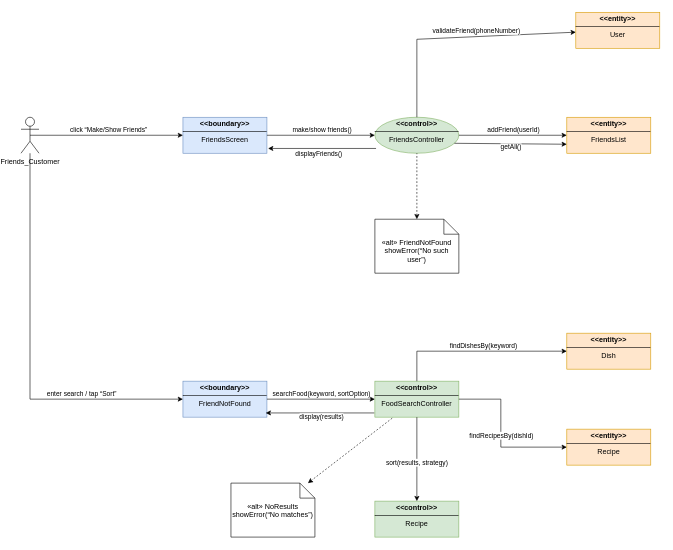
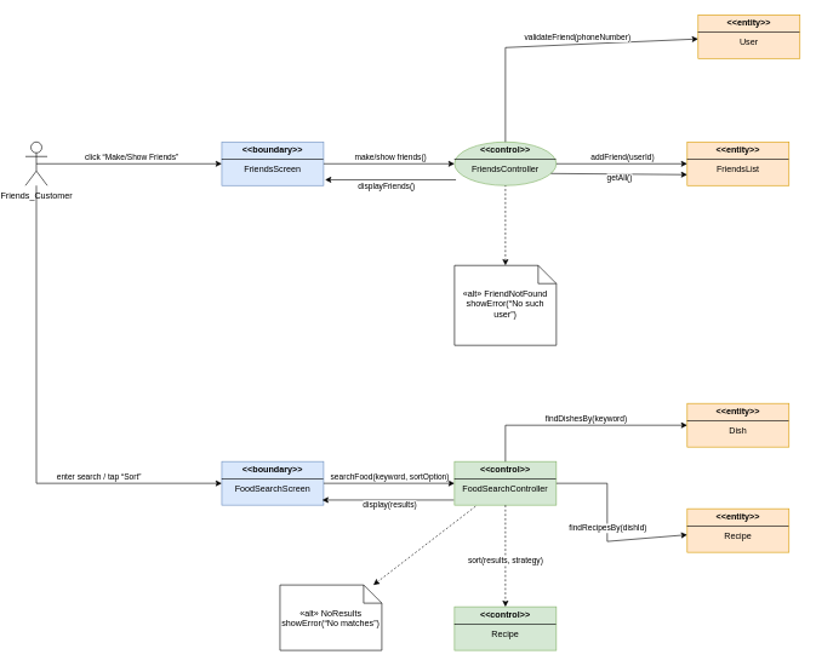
  <mxCell id="0" />
  <mxCell id="1" parent="0" />
  <mxCell id="2" value="Friends_Customer" style="shape=umlActor;verticalLabelPosition=bottom;verticalAlign=top;html=1;" vertex="1" parent="1"><mxGeometry x="20" y="195" width="30" height="60" as="geometry" /></mxCell>
  <mxCell id="3" value="&lt;p style=&quot;margin:0px;margin-top:4px;text-align:center;&quot;&gt;&lt;b&gt;&amp;lt;&amp;lt;boundary&amp;gt;&amp;gt;&lt;/b&gt;&lt;/p&gt;&lt;hr size=&quot;1&quot; style=&quot;border-style:solid;&quot;&gt;&lt;div style=&quot;text-align: center; height: 2px;&quot;&gt;FriendsScreen&lt;/div&gt;" style="verticalAlign=top;align=left;overflow=fill;html=1;whiteSpace=wrap;fillColor=#dae8fc;strokeColor=#6c8ebf;" vertex="1" parent="1"><mxGeometry x="290" y="195" width="140" height="60" as="geometry" /></mxCell>
  <mxCell id="4" value="" style="endArrow=classic;html=1;rounded=0;exitX=0.5;exitY=0.5;exitDx=0;exitDy=0;exitPerimeter=0;" edge="1" parent="1" source="2" target="3"><mxGeometry width="50" height="50" relative="1" as="geometry"><mxPoint x="370" y="515" as="sourcePoint" /><mxPoint x="420" y="465" as="targetPoint" /></mxGeometry></mxCell>
  <mxCell id="5" value="click “Make/Show Friends”" style="edgeLabel;html=1;align=center;verticalAlign=middle;resizable=0;points=[];" vertex="1" connectable="0" parent="4"><mxGeometry x="0.005" y="-2" relative="1" as="geometry"><mxPoint x="2" y="-12" as="offset" /></mxGeometry></mxCell>
  <mxCell id="6" value="&lt;p style=&quot;margin:0px;margin-top:4px;text-align:center;&quot;&gt;&lt;b&gt;&amp;lt;&amp;lt;control&amp;gt;&amp;gt;&lt;/b&gt;&lt;/p&gt;&lt;hr size=&quot;1&quot; style=&quot;border-style:solid;&quot;&gt;&lt;div style=&quot;text-align: center; height: 2px;&quot;&gt;FriendsController&lt;/div&gt;" style="ellipse;verticalAlign=top;align=left;overflow=fill;html=1;whiteSpace=wrap;fillColor=#d5e8d4;strokeColor=#82b366;" vertex="1" parent="1"><mxGeometry x="610" y="195" width="140" height="60" as="geometry" /></mxCell>
  <mxCell id="7" value="" style="endArrow=classic;html=1;rounded=0;" edge="1" parent="1" source="3" target="6"><mxGeometry width="50" height="50" relative="1" as="geometry"><mxPoint x="370" y="515" as="sourcePoint" /><mxPoint x="420" y="465" as="targetPoint" /></mxGeometry></mxCell>
  <mxCell id="8" value="make/show friends()" style="edgeLabel;html=1;align=center;verticalAlign=middle;resizable=0;points=[];" vertex="1" connectable="0" parent="7"><mxGeometry x="0.012" y="-3" relative="1" as="geometry"><mxPoint y="-13" as="offset" /></mxGeometry></mxCell>
  <mxCell id="9" value="&lt;p style=&quot;margin:0px;margin-top:4px;text-align:center;&quot;&gt;&lt;b&gt;&amp;lt;&amp;lt;entity&amp;gt;&amp;gt;&lt;/b&gt;&lt;/p&gt;&lt;hr size=&quot;1&quot; style=&quot;border-style:solid;&quot;&gt;&lt;div style=&quot;text-align: center; height: 2px;&quot;&gt;FriendsList&lt;/div&gt;" style="verticalAlign=top;align=left;overflow=fill;html=1;whiteSpace=wrap;fillColor=#ffe6cc;strokeColor=#d79b00;" vertex="1" parent="1"><mxGeometry x="930" y="195" width="140" height="60" as="geometry" /></mxCell>
  <mxCell id="10" value="" style="endArrow=classic;html=1;rounded=0;" edge="1" parent="1" source="6" target="9"><mxGeometry width="50" height="50" relative="1" as="geometry"><mxPoint x="370" y="415" as="sourcePoint" /><mxPoint x="420" y="365" as="targetPoint" /></mxGeometry></mxCell>
  <mxCell id="11" value="addFriend(userId)" style="edgeLabel;html=1;align=center;verticalAlign=middle;resizable=0;points=[];" vertex="1" connectable="0" parent="10"><mxGeometry x="-0.011" relative="1" as="geometry"><mxPoint x="1" y="-10" as="offset" /></mxGeometry></mxCell>
  <mxCell id="12" value="&lt;p style=&quot;margin:0px;margin-top:4px;text-align:center;&quot;&gt;&lt;b&gt;&amp;lt;&amp;lt;entity&amp;gt;&amp;gt;&lt;/b&gt;&lt;/p&gt;&lt;hr size=&quot;1&quot; style=&quot;border-style:solid;&quot;&gt;&lt;div style=&quot;text-align: center; height: 2px;&quot;&gt;User&lt;/div&gt;" style="verticalAlign=top;align=left;overflow=fill;html=1;whiteSpace=wrap;fillColor=#ffe6cc;strokeColor=#d79b00;" vertex="1" parent="1"><mxGeometry x="945" y="20" width="140" height="60" as="geometry" /></mxCell>
  <mxCell id="13" value="" style="endArrow=classic;html=1;rounded=0;" edge="1" parent="1" source="6" target="12"><mxGeometry width="50" height="50" relative="1" as="geometry"><mxPoint x="380" y="315" as="sourcePoint" /><mxPoint x="430" y="265" as="targetPoint" /><Array as="points"><mxPoint x="680" y="65" /></Array></mxGeometry></mxCell>
  <mxCell id="14" value="validateFriend(phoneNumber)" style="edgeLabel;html=1;align=center;verticalAlign=middle;resizable=0;points=[];" vertex="1" connectable="0" parent="13"><mxGeometry x="0.142" relative="1" as="geometry"><mxPoint x="3" y="-10" as="offset" /></mxGeometry></mxCell>
- <mxCell id="15" value="&lt;div&gt;«alt» FriendNotFound&lt;/div&gt;&lt;div&gt;showError(“No such user”)&lt;/div&gt;" style="shape=note2;boundedLbl=1;whiteSpace=wrap;html=1;size=25;verticalAlign=top;align=center;" vertex="1" parent="1"><mxGeometry x="610" y="365" width="140" height="90" as="geometry" /></mxCell>
+ <mxCell id="15" value="&lt;div&gt;«alt» FriendNotFound&lt;/div&gt;&lt;div&gt;showError(“No such user”)&lt;/div&gt;" style="shape=note2;boundedLbl=1;whiteSpace=wrap;html=1;size=25;verticalAlign=top;align=center;" vertex="1" parent="1"><mxGeometry x="610" y="365" width="140" height="110" as="geometry" /></mxCell>
  <mxCell id="16" value="" style="endArrow=none;dashed=1;html=1;rounded=0;strokeColor=default;startArrow=classic;startFill=1;" edge="1" parent="1" source="15" target="6"><mxGeometry width="50" height="50" relative="1" as="geometry"><mxPoint x="390" y="315" as="sourcePoint" /><mxPoint x="830" y="335" as="targetPoint" /></mxGeometry></mxCell>
- <mxCell id="17" value="&lt;p style=&quot;margin:0px;margin-top:4px;text-align:center;&quot;&gt;&lt;b&gt;&amp;lt;&amp;lt;boundary&amp;gt;&amp;gt;&lt;/b&gt;&lt;/p&gt;&lt;hr size=&quot;1&quot; style=&quot;border-style:solid;&quot;&gt;&lt;div style=&quot;text-align: center; height: 2px;&quot;&gt;FriendNotFound&lt;/div&gt;" style="verticalAlign=top;align=left;overflow=fill;html=1;whiteSpace=wrap;fillColor=#dae8fc;strokeColor=#6c8ebf;" vertex="1" parent="1"><mxGeometry x="290" y="635" width="140" height="60" as="geometry" /></mxCell>
+ <mxCell id="17" value="&lt;p style=&quot;margin:0px;margin-top:4px;text-align:center;&quot;&gt;&lt;b&gt;&amp;lt;&amp;lt;boundary&amp;gt;&amp;gt;&lt;/b&gt;&lt;/p&gt;&lt;hr size=&quot;1&quot; style=&quot;border-style:solid;&quot;&gt;&lt;div style=&quot;text-align: center; height: 2px;&quot;&gt;FoodSearchScreen&lt;/div&gt;" style="verticalAlign=top;align=left;overflow=fill;html=1;whiteSpace=wrap;fillColor=#dae8fc;strokeColor=#6c8ebf;" vertex="1" parent="1"><mxGeometry x="290" y="635" width="140" height="60" as="geometry" /></mxCell>
  <mxCell id="18" value="" style="endArrow=classic;html=1;rounded=0;" edge="1" parent="1" source="2" target="17"><mxGeometry width="50" height="50" relative="1" as="geometry"><mxPoint x="390" y="565" as="sourcePoint" /><mxPoint x="440" y="515" as="targetPoint" /><Array as="points"><mxPoint x="35" y="665" /></Array></mxGeometry></mxCell>
  <mxCell id="19" value="enter search / tap “Sort”" style="edgeLabel;html=1;align=center;verticalAlign=middle;resizable=0;points=[];" vertex="1" connectable="0" parent="18"><mxGeometry x="0.456" relative="1" as="geometry"><mxPoint x="11" y="-10" as="offset" /></mxGeometry></mxCell>
  <mxCell id="20" value="&lt;p style=&quot;margin:0px;margin-top:4px;text-align:center;&quot;&gt;&lt;b&gt;&amp;lt;&amp;lt;control&amp;gt;&amp;gt;&lt;/b&gt;&lt;/p&gt;&lt;hr size=&quot;1&quot; style=&quot;border-style:solid;&quot;&gt;&lt;div style=&quot;text-align: center; height: 2px;&quot;&gt;FoodSearchController&lt;/div&gt;" style="verticalAlign=top;align=left;overflow=fill;html=1;whiteSpace=wrap;fillColor=#d5e8d4;strokeColor=#82b366;" vertex="1" parent="1"><mxGeometry x="610" y="635" width="140" height="60" as="geometry" /></mxCell>
  <mxCell id="21" value="" style="endArrow=classic;html=1;rounded=0;" edge="1" parent="1" source="17" target="20"><mxGeometry width="50" height="50" relative="1" as="geometry"><mxPoint x="390" y="565" as="sourcePoint" /><mxPoint x="440" y="515" as="targetPoint" /></mxGeometry></mxCell>
  <mxCell id="22" value="searchFood(keyword, sortOption)" style="edgeLabel;html=1;align=center;verticalAlign=middle;resizable=0;points=[];" vertex="1" connectable="0" parent="21"><mxGeometry x="-0.044" y="1" relative="1" as="geometry"><mxPoint x="4" y="-9" as="offset" /></mxGeometry></mxCell>
  <mxCell id="23" value="&lt;p style=&quot;margin:0px;margin-top:4px;text-align:center;&quot;&gt;&lt;b&gt;&amp;lt;&amp;lt;entity&amp;gt;&amp;gt;&lt;/b&gt;&lt;/p&gt;&lt;hr size=&quot;1&quot; style=&quot;border-style:solid;&quot;&gt;&lt;div style=&quot;text-align: center; height: 2px;&quot;&gt;Dish&lt;/div&gt;" style="verticalAlign=top;align=left;overflow=fill;html=1;whiteSpace=wrap;fillColor=#ffe6cc;strokeColor=#d79b00;" vertex="1" parent="1"><mxGeometry x="930" y="555" width="140" height="60" as="geometry" /></mxCell>
- <mxCell id="24" value="&lt;p style=&quot;margin:0px;margin-top:4px;text-align:center;&quot;&gt;&lt;b&gt;&amp;lt;&amp;lt;entity&amp;gt;&amp;gt;&lt;/b&gt;&lt;/p&gt;&lt;hr size=&quot;1&quot; style=&quot;border-style:solid;&quot;&gt;&lt;div style=&quot;text-align: center; height: 2px;&quot;&gt;Recipe&lt;/div&gt;" style="verticalAlign=top;align=left;overflow=fill;html=1;whiteSpace=wrap;fillColor=#ffe6cc;strokeColor=#d79b00;" vertex="1" parent="1"><mxGeometry x="930" y="715" width="140" height="60" as="geometry" /></mxCell>
+ <mxCell id="24" value="&lt;p style=&quot;margin:0px;margin-top:4px;text-align:center;&quot;&gt;&lt;b&gt;&amp;lt;&amp;lt;entity&amp;gt;&amp;gt;&lt;/b&gt;&lt;/p&gt;&lt;hr size=&quot;1&quot; style=&quot;border-style:solid;&quot;&gt;&lt;div style=&quot;text-align: center; height: 2px;&quot;&gt;Recipe&lt;/div&gt;" style="verticalAlign=top;align=left;overflow=fill;html=1;whiteSpace=wrap;fillColor=#ffe6cc;strokeColor=#d79b00;" vertex="1" parent="1"><mxGeometry x="930" y="700" width="140" height="60" as="geometry" /></mxCell>
  <mxCell id="25" value="" style="endArrow=classic;html=1;rounded=0;" edge="1" parent="1" source="20" target="23"><mxGeometry width="50" height="50" relative="1" as="geometry"><mxPoint x="720" y="565" as="sourcePoint" /><mxPoint x="770" y="515" as="targetPoint" /><Array as="points"><mxPoint x="680" y="585" /></Array></mxGeometry></mxCell>
  <mxCell id="26" value="findDishesBy(keyword)" style="edgeLabel;html=1;align=center;verticalAlign=middle;resizable=0;points=[];" vertex="1" connectable="0" parent="25"><mxGeometry x="-0.027" y="2" relative="1" as="geometry"><mxPoint x="14" y="-8" as="offset" /></mxGeometry></mxCell>
  <mxCell id="27" value="" style="endArrow=classic;html=1;rounded=0;" edge="1" parent="1" source="20" target="24"><mxGeometry width="50" height="50" relative="1" as="geometry"><mxPoint x="660" y="815" as="sourcePoint" /><mxPoint x="910" y="765" as="targetPoint" /><Array as="points"><mxPoint x="820" y="665" /><mxPoint x="820" y="745" /></Array></mxGeometry></mxCell>
  <mxCell id="28" value="findRecipesBy(dishId)" style="edgeLabel;html=1;align=center;verticalAlign=middle;resizable=0;points=[];" vertex="1" connectable="0" parent="27"><mxGeometry x="0.08" relative="1" as="geometry"><mxPoint y="-10" as="offset" /></mxGeometry></mxCell>
  <mxCell id="29" value="&lt;p style=&quot;margin:0px;margin-top:4px;text-align:center;&quot;&gt;&lt;b&gt;&amp;lt;&amp;lt;control&amp;gt;&amp;gt;&lt;/b&gt;&lt;/p&gt;&lt;hr size=&quot;1&quot; style=&quot;border-style:solid;&quot;&gt;&lt;div style=&quot;text-align: center; height: 2px;&quot;&gt;Recipe&lt;/div&gt;" style="verticalAlign=top;align=left;overflow=fill;html=1;whiteSpace=wrap;fillColor=#d5e8d4;strokeColor=#82b366;" vertex="1" parent="1"><mxGeometry x="610" y="835" width="140" height="60" as="geometry" /></mxCell>
- <mxCell id="30" value="" style="endArrow=classic;html=1;rounded=0;" edge="1" parent="1" source="20" target="29"><mxGeometry width="50" height="50" relative="1" as="geometry"><mxPoint x="720" y="665" as="sourcePoint" /><mxPoint x="770" y="615" as="targetPoint" /></mxGeometry></mxCell>
+ <mxCell id="30" value="" style="endArrow=classic;html=1;rounded=0;dashed=1;" edge="1" parent="1" source="20" target="29"><mxGeometry width="50" height="50" relative="1" as="geometry"><mxPoint x="720" y="665" as="sourcePoint" /><mxPoint x="770" y="615" as="targetPoint" /></mxGeometry></mxCell>
  <mxCell id="31" value="sort(results, strategy)" style="edgeLabel;html=1;align=center;verticalAlign=middle;resizable=0;points=[];" vertex="1" connectable="0" parent="30"><mxGeometry x="0.071" y="-1" relative="1" as="geometry"><mxPoint as="offset" /></mxGeometry></mxCell>
  <mxCell id="32" value="&lt;div&gt;«alt» NoResults&lt;/div&gt;&lt;div&gt;showError(“No matches”)&lt;/div&gt;" style="shape=note2;boundedLbl=1;whiteSpace=wrap;html=1;size=25;verticalAlign=top;align=center;" vertex="1" parent="1"><mxGeometry x="370" y="805" width="140" height="90" as="geometry" /></mxCell>
  <mxCell id="33" value="" style="endArrow=none;dashed=1;html=1;rounded=0;strokeColor=default;startArrow=classic;startFill=1;" edge="1" parent="1" source="32" target="20"><mxGeometry width="50" height="50" relative="1" as="geometry"><mxPoint x="530" y="815" as="sourcePoint" /><mxPoint x="530" y="705" as="targetPoint" /></mxGeometry></mxCell>
  <mxCell id="34" value="" style="endArrow=classic;html=1;rounded=0;exitX=0.014;exitY=0.867;exitDx=0;exitDy=0;entryX=1.014;entryY=0.867;entryDx=0;entryDy=0;exitPerimeter=0;entryPerimeter=0;" edge="1" parent="1" source="6" target="3"><mxGeometry width="50" height="50" relative="1" as="geometry"><mxPoint x="590" y="195" as="sourcePoint" /><mxPoint x="640" y="145" as="targetPoint" /></mxGeometry></mxCell>
  <mxCell id="35" value="&amp;nbsp;displayFriends()" style="edgeLabel;html=1;align=center;verticalAlign=middle;resizable=0;points=[];" vertex="1" connectable="0" parent="34"><mxGeometry x="0.077" y="2" relative="1" as="geometry"><mxPoint y="6" as="offset" /></mxGeometry></mxCell>
  <mxCell id="36" value="" style="endArrow=classic;html=1;rounded=0;entryX=0.986;entryY=0.883;entryDx=0;entryDy=0;entryPerimeter=0;" edge="1" parent="1" target="17"><mxGeometry width="50" height="50" relative="1" as="geometry"><mxPoint x="609" y="688" as="sourcePoint" /><mxPoint x="640" y="645" as="targetPoint" /></mxGeometry></mxCell>
  <mxCell id="37" value="display(results)" style="edgeLabel;html=1;align=center;verticalAlign=middle;resizable=0;points=[];" vertex="1" connectable="0" parent="36"><mxGeometry x="0.116" relative="1" as="geometry"><mxPoint x="12" y="7" as="offset" /></mxGeometry></mxCell>
  <mxCell id="38" value="" style="endArrow=classic;html=1;rounded=0;exitX=1;exitY=0.75;exitDx=0;exitDy=0;entryX=0;entryY=0.75;entryDx=0;entryDy=0;" edge="1" parent="1" source="6" target="9"><mxGeometry width="50" height="50" relative="1" as="geometry"><mxPoint x="810" y="325" as="sourcePoint" /><mxPoint x="860" y="275" as="targetPoint" /></mxGeometry></mxCell>
  <mxCell id="39" value="getAll()" style="edgeLabel;html=1;align=center;verticalAlign=middle;resizable=0;points=[];" vertex="1" connectable="0" parent="38"><mxGeometry y="-1" relative="1" as="geometry"><mxPoint y="4" as="offset" /></mxGeometry></mxCell>
